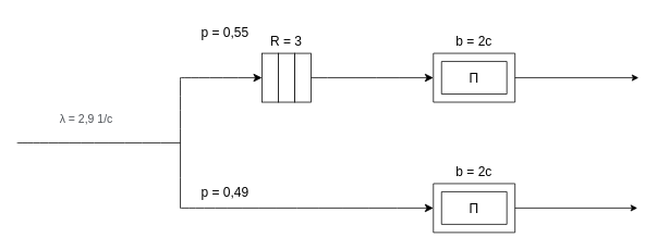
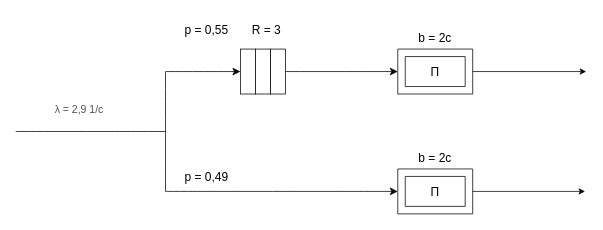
  <mxCell id="0" />
  <mxCell id="1" parent="0" />
  <mxCell id="2" value="" style="verticalLabelPosition=bottom;verticalAlign=top;html=1;shape=mxgraph.basic.frame;dx=10;whiteSpace=wrap;" parent="1" vertex="1"><mxGeometry x="530" y="65" width="100" height="60" as="geometry" /></mxCell>
  <mxCell id="3" value="" style="endArrow=classic;html=1;rounded=0;fontSize=12;startSize=8;endSize=8;curved=1;entryX=0;entryY=0.5;entryDx=0;entryDy=0;entryPerimeter=0;" parent="1" target="2" edge="1"><mxGeometry width="50" height="50" relative="1" as="geometry"><mxPoint x="380" y="95" as="sourcePoint" /><mxPoint x="510" y="165" as="targetPoint" /></mxGeometry></mxCell>
  <mxCell id="4" value="" style="endArrow=classic;html=1;rounded=0;fontSize=12;startSize=8;endSize=8;curved=1;" parent="1" edge="1"><mxGeometry width="50" height="50" relative="1" as="geometry"><mxPoint x="220" y="255" as="sourcePoint" /><mxPoint x="530" y="255" as="targetPoint" /></mxGeometry></mxCell>
  <mxCell id="5" value="" style="verticalLabelPosition=bottom;verticalAlign=top;html=1;shape=mxgraph.basic.frame;dx=10;whiteSpace=wrap;" parent="1" vertex="1"><mxGeometry x="530" y="225" width="100" height="60" as="geometry" /></mxCell>
  <mxCell id="6" value="" style="rounded=0;whiteSpace=wrap;html=1;direction=south;" parent="1" vertex="1"><mxGeometry x="360" y="65" width="20" height="60" as="geometry" /></mxCell>
  <mxCell id="7" value="" style="rounded=0;whiteSpace=wrap;html=1;direction=south;" parent="1" vertex="1"><mxGeometry x="320" y="65" width="20" height="60" as="geometry" /></mxCell>
  <mxCell id="8" value="" style="rounded=0;whiteSpace=wrap;html=1;direction=south;" parent="1" vertex="1"><mxGeometry x="340" y="65" width="20" height="60" as="geometry" /></mxCell>
  <mxCell id="9" value="" style="endArrow=classic;html=1;rounded=0;fontSize=12;startSize=8;endSize=8;curved=1;entryX=0.5;entryY=1;entryDx=0;entryDy=0;" parent="1" target="7" edge="1"><mxGeometry width="50" height="50" relative="1" as="geometry"><mxPoint x="220" y="95" as="sourcePoint" /><mxPoint x="370" y="165" as="targetPoint" /></mxGeometry></mxCell>
  <mxCell id="10" value="" style="endArrow=none;html=1;rounded=0;fontSize=12;startSize=8;endSize=8;curved=1;" parent="1" edge="1"><mxGeometry width="50" height="50" relative="1" as="geometry"><mxPoint x="220" y="95" as="sourcePoint" /><mxPoint x="220" y="255" as="targetPoint" /></mxGeometry></mxCell>
  <mxCell id="11" value="" style="endArrow=none;html=1;rounded=0;fontSize=12;startSize=8;endSize=8;curved=1;" parent="1" edge="1"><mxGeometry width="50" height="50" relative="1" as="geometry"><mxPoint x="20" y="175" as="sourcePoint" /><mxPoint x="220" y="175" as="targetPoint" /></mxGeometry></mxCell>
- <mxCell id="12" value="R = 3" style="text;html=1;align=center;verticalAlign=middle;whiteSpace=wrap;rounded=0;fontSize=16;" parent="1" vertex="1"><mxGeometry x="320" y="35" width="60" height="30" as="geometry" /></mxCell>
+ <mxCell id="12" value="R = 3" style="text;html=1;align=center;verticalAlign=middle;whiteSpace=wrap;rounded=0;fontSize=16;" parent="1" vertex="1"><mxGeometry x="325" y="25" width="60" height="30" as="geometry" /></mxCell>
  <mxCell id="13" value="П" style="text;html=1;align=center;verticalAlign=middle;whiteSpace=wrap;rounded=0;fontSize=16;" parent="1" vertex="1"><mxGeometry x="550" y="80" width="60" height="30" as="geometry" /></mxCell>
  <mxCell id="14" value="П" style="text;html=1;align=center;verticalAlign=middle;whiteSpace=wrap;rounded=0;fontSize=16;" parent="1" vertex="1"><mxGeometry x="550" y="240" width="60" height="30" as="geometry" /></mxCell>
  <mxCell id="15" value="p = 0,49" style="text;html=1;align=center;verticalAlign=middle;whiteSpace=wrap;rounded=0;fontSize=16;" parent="1" vertex="1"><mxGeometry x="240" y="215" width="70" height="40" as="geometry" /></mxCell>
  <mxCell id="16" value="p = 0,55" style="text;html=1;align=center;verticalAlign=middle;whiteSpace=wrap;rounded=0;fontSize=16;" parent="1" vertex="1"><mxGeometry x="240" y="20" width="70" height="40" as="geometry" /></mxCell>
  <mxCell id="17" value="b = 2c" style="text;html=1;align=center;verticalAlign=middle;whiteSpace=wrap;rounded=0;fontSize=16;" parent="1" vertex="1"><mxGeometry x="550" y="35" width="60" height="30" as="geometry" /></mxCell>
  <mxCell id="18" value="b = 2c" style="text;html=1;align=center;verticalAlign=middle;whiteSpace=wrap;rounded=0;fontSize=16;" parent="1" vertex="1"><mxGeometry x="550" y="195" width="60" height="30" as="geometry" /></mxCell>
  <mxCell id="19" value="&lt;span style=&quot;color: rgb(77, 81, 86); font-family: Arial, sans-serif; font-size: 14px; text-align: left;&quot;&gt;λ = 2,9 1/c&lt;/span&gt;" style="text;strokeColor=none;fillColor=none;html=1;align=center;verticalAlign=middle;whiteSpace=wrap;rounded=0;fontSize=16;" parent="1" vertex="1"><mxGeometry x="70" y="125" width="70" height="40" as="geometry" /></mxCell>
  <mxCell id="20" value="" style="endArrow=classic;html=1;rounded=0;exitX=1;exitY=0.5;exitDx=0;exitDy=0;exitPerimeter=0;" edge="1" parent="1" source="2"><mxGeometry width="50" height="50" relative="1" as="geometry"><mxPoint x="130" y="355" as="sourcePoint" /><mxPoint x="781.481" y="95" as="targetPoint" /></mxGeometry></mxCell>
  <mxCell id="21" value="" style="endArrow=classic;html=1;rounded=0;exitX=1;exitY=0.5;exitDx=0;exitDy=0;exitPerimeter=0;" edge="1" parent="1" source="5"><mxGeometry width="50" height="50" relative="1" as="geometry"><mxPoint x="390" y="355" as="sourcePoint" /><mxPoint x="780" y="255" as="targetPoint" /></mxGeometry></mxCell>
